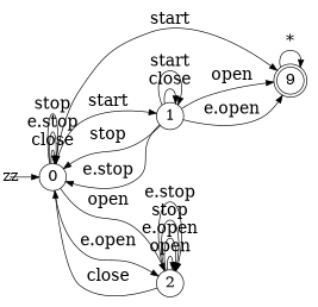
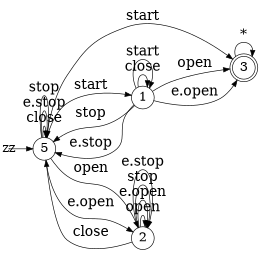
  digraph {
    pack=true
    rankdir=LR
    node [fillcolor=white fixedsize=true fontsize=20 shape=circle style=filled]
    edge [fontsize=22]
    zz [fillcolor=black height=0 width=0]
-   0 [height=0.5 width=0.5]
-   3 [height=0.5 shape=doublecircle width=0.5 label=9]
+   0 [height=0.5 width=0.5 label=5]
+   3 [height=0.5 shape=doublecircle width=0.5]
    1 [height=0.5 width=0.5]
    2 [height=0.5 width=0.5]
    zz -> 0
    0 -> 0 [label=close]
    0 -> 0 [label="e.stop"]
    0 -> 0 [label=stop]
    0 -> 3 [label=start]
    0 -> 1 [label=start]
    0 -> 2 [label=open]
    0 -> 2 [label="e.open"]
    3 -> 3 [label="*"]
    1 -> 0 [label=stop]
    1 -> 0 [label="e.stop"]
    1 -> 3 [label=open]
    1 -> 3 [label="e.open"]
    1 -> 1 [label=close]
    1 -> 1 [label=start]
    2 -> 0 [label=close]
    2 -> 2 [label=open]
    2 -> 2 [label="e.open"]
    2 -> 2 [label=stop]
    2 -> 2 [label="e.stop"]
  }
